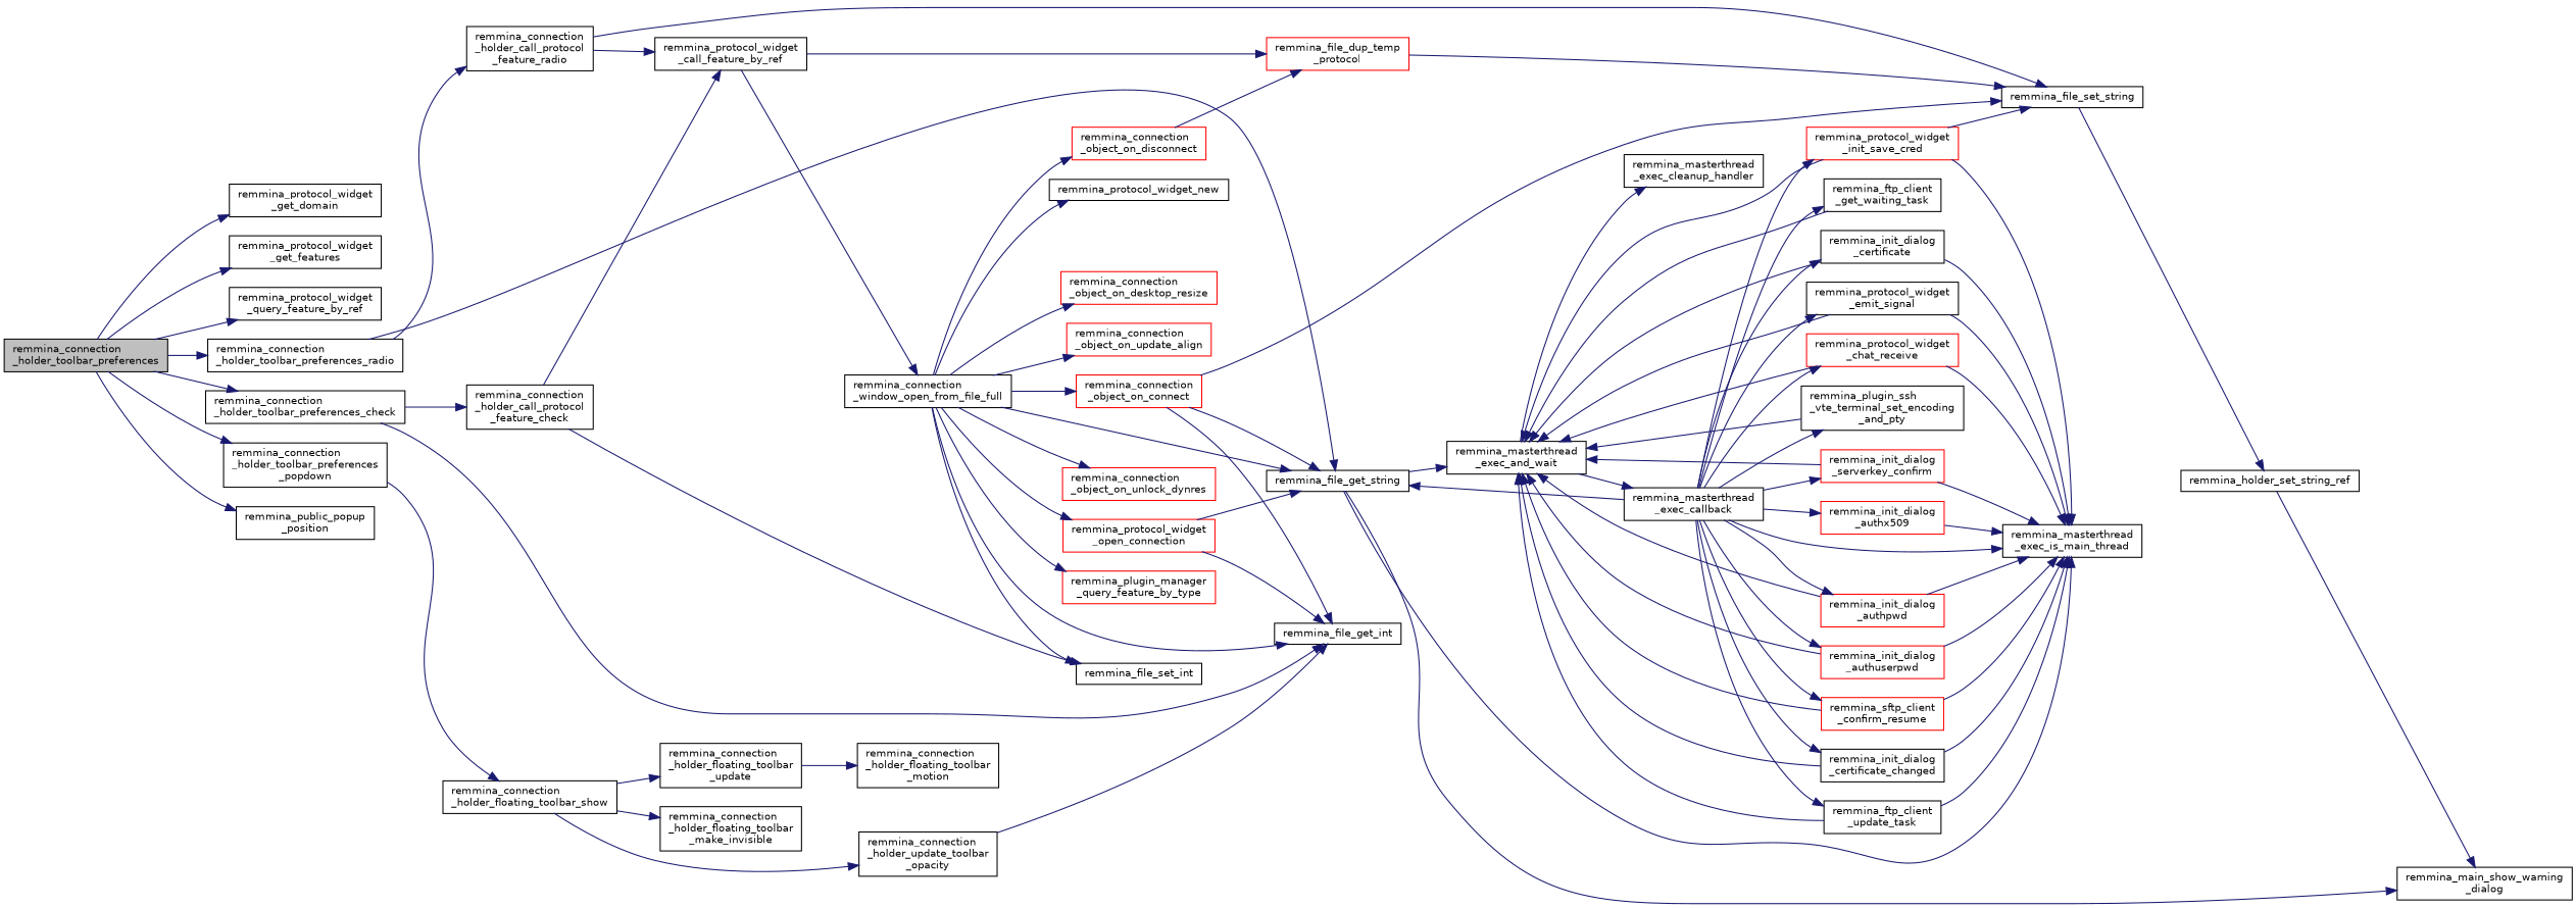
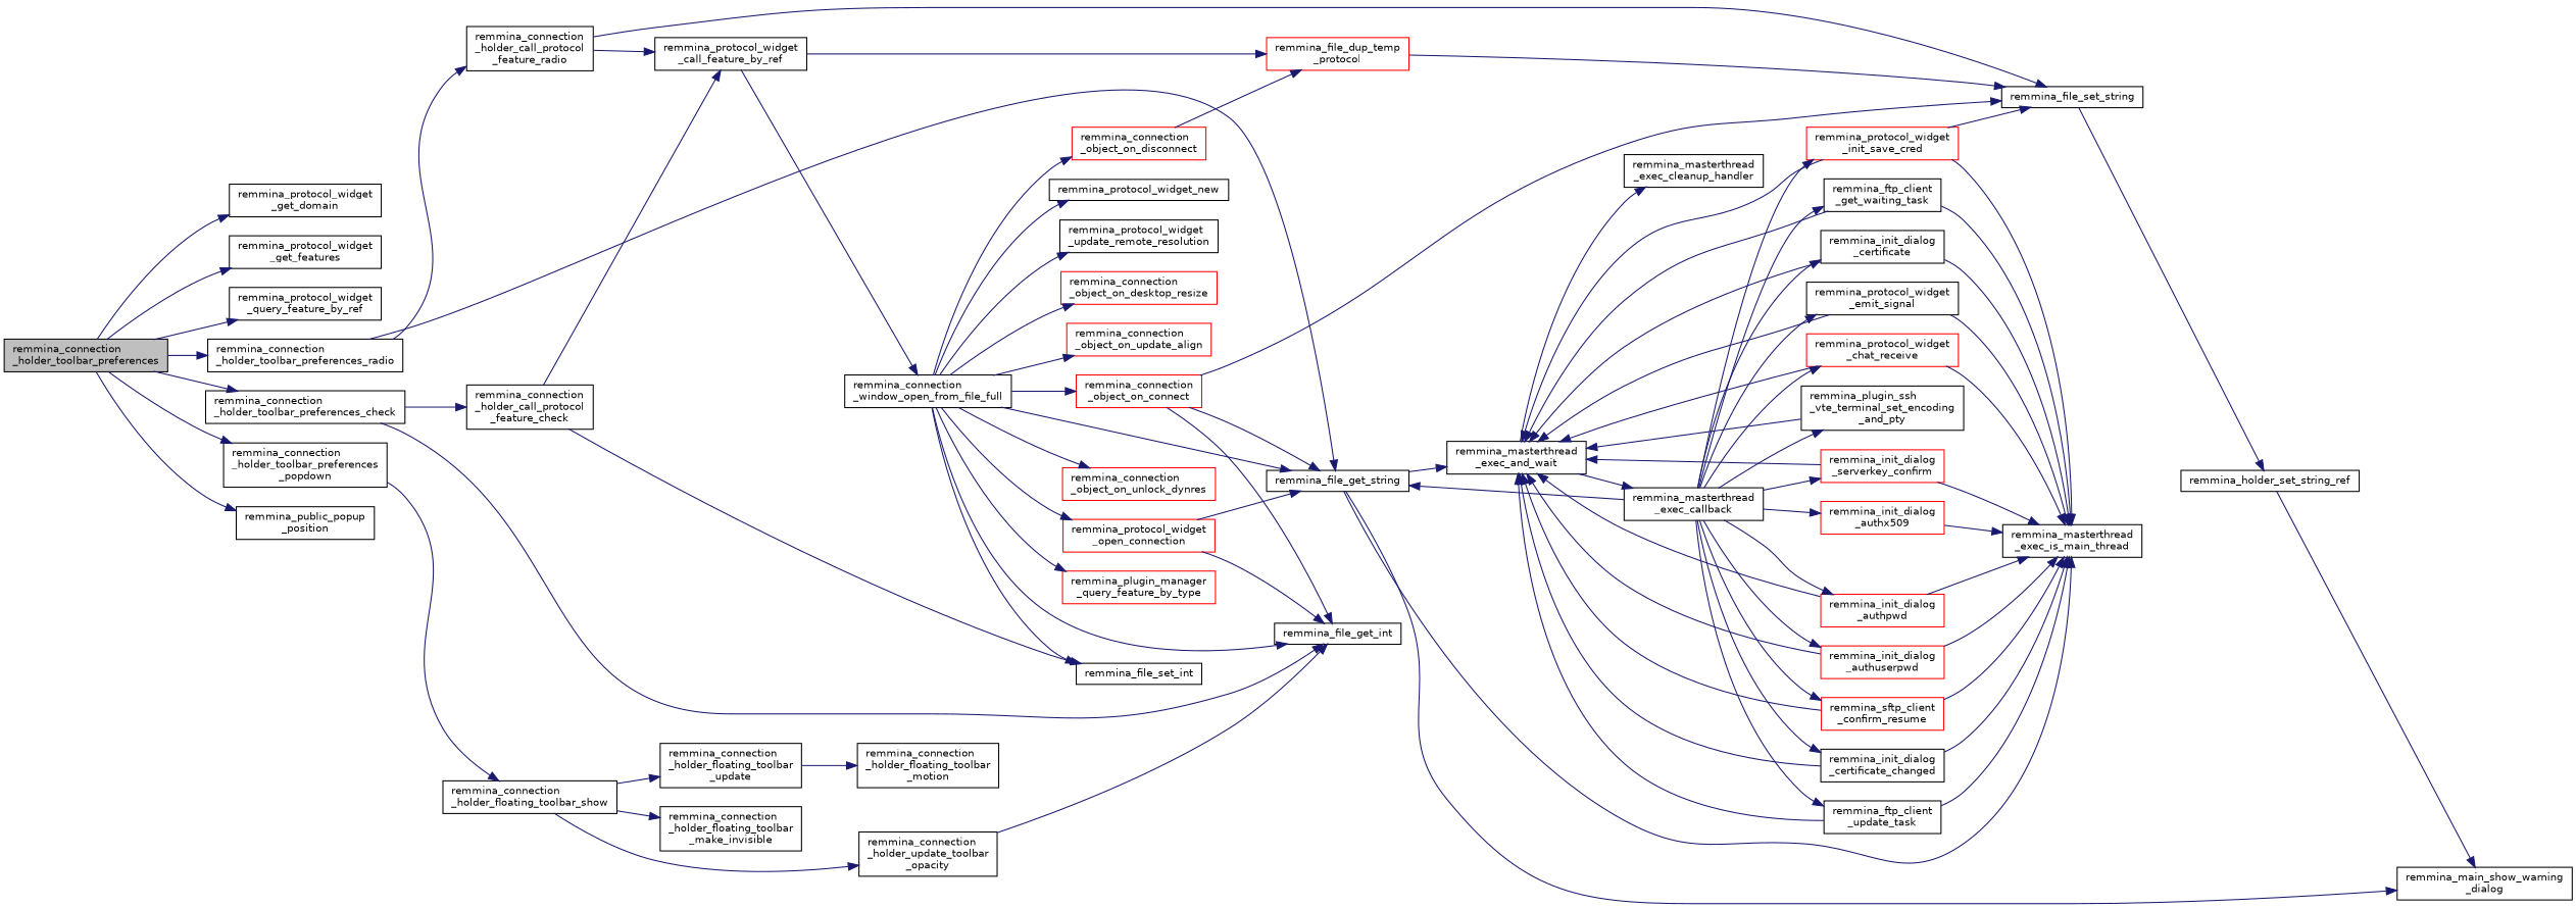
  digraph {
    rankdir=LR
    node [color=black fillcolor=white fontname=Helvetica fontsize=10 shape=record style=filled]
    edge [color=midnightblue fontname=Helvetica fontsize=10 labelfontname=Helvetica labelfontsize=10 style=solid]
    n1 [fillcolor=grey75 fontcolor=black height=0.2 label="remmina_connection\l_holder_toolbar_preferences" width=0.4]
    n2 [height=0.2 label="remmina_protocol_widget\l_get_domain" width=0.4]
    n3 [height=0.2 label="remmina_protocol_widget\l_get_features" width=0.4]
    n4 [height=0.2 label="remmina_protocol_widget\l_query_feature_by_ref" width=0.4]
    n5 [height=0.2 label="remmina_connection\l_holder_toolbar_preferences_radio" width=0.4]
    n6 [height=0.2 label="remmina_connection\l_holder_toolbar_preferences_check" width=0.4]
    n7 [height=0.2 label="remmina_connection\l_holder_toolbar_preferences\l_popdown" width=0.4]
    n8 [height=0.2 label="remmina_public_popup\l_position" width=0.4]
    n9 [height=0.2 label=remmina_file_get_string width=0.4]
    n10 [height=0.2 label="remmina_connection\l_holder_call_protocol\l_feature_radio" width=0.4]
    n11 [height=0.2 label=remmina_file_get_int width=0.4]
    n12 [height=0.2 label="remmina_connection\l_holder_call_protocol\l_feature_check" width=0.4]
    n13 [height=0.2 label="remmina_connection\l_holder_floating_toolbar_show" width=0.4]
    n14 [height=0.2 label="remmina_masterthread\l_exec_is_main_thread" width=0.4]
    n15 [height=0.2 label="remmina_masterthread\l_exec_and_wait" width=0.4]
    n16 [height=0.2 label="remmina_main_show_warning\l_dialog" width=0.4]
    n17 [height=0.2 label=remmina_file_set_string width=0.4]
    n18 [height=0.2 label="remmina_protocol_widget\l_call_feature_by_ref" width=0.4]
    n19 [height=0.2 label="remmina_masterthread\l_exec_cleanup_handler" width=0.4]
    n20 [height=0.2 label="remmina_masterthread\l_exec_callback" width=0.4]
    n21 [color=red height=0.2 label="remmina_protocol_widget\l_init_save_cred" width=0.4]
    n22 [color=red height=0.2 label="remmina_protocol_widget\l_chat_receive" width=0.4]
    n23 [color=red height=0.2 label="remmina_init_dialog\l_serverkey_confirm" width=0.4]
    n24 [color=red height=0.2 label="remmina_init_dialog\l_authpwd" width=0.4]
    n25 [color=red height=0.2 label="remmina_init_dialog\l_authuserpwd" width=0.4]
    n26 [height=0.2 label="remmina_init_dialog\l_certificate" width=0.4]
    n27 [height=0.2 label="remmina_init_dialog\l_certificate_changed" width=0.4]
    n28 [color=red height=0.2 label="remmina_init_dialog\l_authx509" width=0.4]
    n29 [height=0.2 label="remmina_ftp_client\l_update_task" width=0.4]
    n30 [height=0.2 label="remmina_ftp_client\l_get_waiting_task" width=0.4]
    n31 [height=0.2 label="remmina_protocol_widget\l_emit_signal" width=0.4]
    n32 [color=red height=0.2 label="remmina_sftp_client\l_confirm_resume" width=0.4]
    n33 [height=0.2 label="remmina_plugin_ssh\l_vte_terminal_set_encoding\l_and_pty" width=0.4]
    n34 [height=0.2 label=remmina_holder_set_string_ref width=0.4]
    n35 [height=0.2 label="remmina_connection\l_window_open_from_file_full" width=0.4]
    n36 [color=red height=0.2 label="remmina_file_dup_temp\l_protocol" width=0.4]
    n37 [height=0.2 label=remmina_protocol_widget_new width=0.4]
+   n38 [height=0.2 label="remmina_protocol_widget\l_update_remote_resolution" width=0.4]
    n39 [color=red height=0.2 label="remmina_connection\l_object_on_connect" width=0.4]
    n40 [color=red height=0.2 label="remmina_connection\l_object_on_disconnect" width=0.4]
    n41 [height=0.2 label=remmina_file_set_int width=0.4]
    n42 [color=red height=0.2 label="remmina_connection\l_object_on_desktop_resize" width=0.4]
    n43 [color=red height=0.2 label="remmina_connection\l_object_on_update_align" width=0.4]
    n44 [color=red height=0.2 label="remmina_connection\l_object_on_unlock_dynres" width=0.4]
    n45 [color=red height=0.2 label="remmina_plugin_manager\l_query_feature_by_type" width=0.4]
    n46 [color=red height=0.2 label="remmina_protocol_widget\l_open_connection" width=0.4]
    n47 [height=0.2 label="remmina_connection\l_holder_update_toolbar\l_opacity" width=0.4]
    n48 [height=0.2 label="remmina_connection\l_holder_floating_toolbar\l_make_invisible" width=0.4]
    n49 [height=0.2 label="remmina_connection\l_holder_floating_toolbar\l_update" width=0.4]
    n50 [height=0.2 label="remmina_connection\l_holder_floating_toolbar\l_motion" width=0.4]
    n1 -> n2
    n1 -> n3
    n1 -> n4
    n1 -> n5
    n1 -> n6
    n1 -> n7
    n1 -> n8
    n5 -> n9
    n5 -> n10
    n6 -> n11
    n6 -> n12
    n7 -> n13
    n9 -> n14
    n9 -> n15
    n9 -> n16
    n10 -> n17
    n10 -> n18
    n12 -> n18
    n12 -> n41
    n13 -> n47
    n13 -> n48
    n13 -> n49
    n15 -> n19
    n15 -> n20
    n17 -> n34
    n18 -> n35
    n18 -> n36
    n20 -> n9
    n20 -> n21
    n20 -> n22
    n20 -> n23
    n20 -> n24
    n20 -> n25
    n20 -> n26
    n20 -> n27
    n20 -> n28
    n20 -> n29
    n20 -> n30
    n20 -> n31
    n20 -> n32
    n20 -> n33
    n21 -> n14
    n21 -> n15
    n21 -> n17
    n22 -> n14
    n22 -> n15
    n23 -> n14
    n23 -> n15
    n24 -> n14
    n24 -> n15
    n25 -> n14
    n25 -> n15
    n26 -> n14
    n26 -> n15
    n27 -> n14
    n27 -> n15
    n28 -> n14
    n29 -> n14
    n29 -> n15
-   n20 -> n14
+   n30 -> n14
    n30 -> n15
    n31 -> n14
    n31 -> n15
    n32 -> n14
    n32 -> n15
    n33 -> n15
    n34 -> n16
    n35 -> n9
    n35 -> n11
    n35 -> n37
+   n35 -> n38
    n35 -> n39
    n35 -> n40
    n35 -> n41
    n35 -> n42
    n35 -> n43
    n35 -> n44
    n35 -> n45
    n35 -> n46
    n36 -> n17
    n39 -> n9
    n39 -> n11
    n39 -> n17
    n40 -> n36
    n46 -> n9
    n46 -> n11
    n47 -> n11
    n49 -> n50
  }
